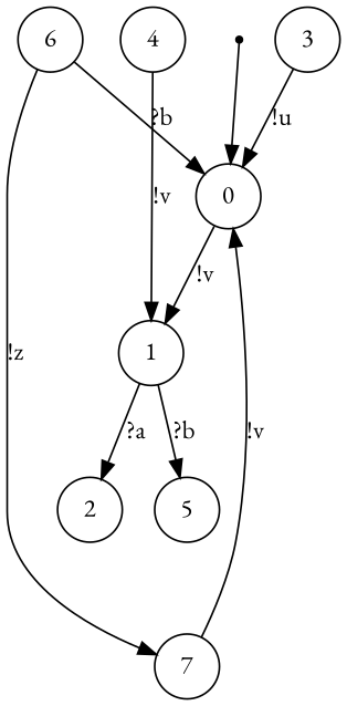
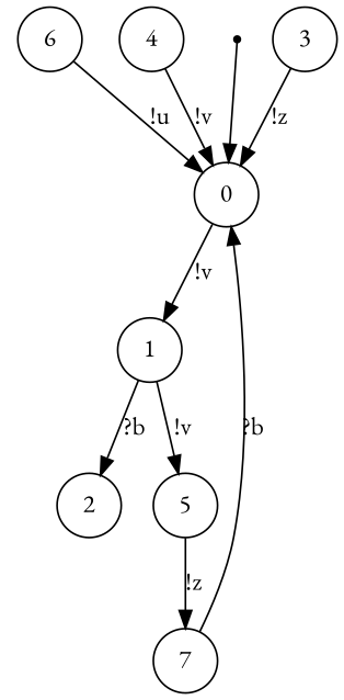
  digraph {
    fontname="EB Garamond"
    node [fontname="EB Garamond" shape=circle]
    edge [fontname="EB Garamond"]
    ENTRY [shape=point]
    0
    1
    5
    2
    7
    6
    4
    3
    ENTRY -> 0
    0 -> 1 [label="!v"]
-   1 -> 5 [label="?b"]
-   1 -> 2 [label="?a"]
-   6 -> 7 [label="!z"]
-   7 -> 0 [label="!v"]
-   6 -> 0 [label="?b"]
-   4 -> 1 [label="!v"]
-   3 -> 0 [label="!u"]
+   1 -> 5 [label="!v"]
+   1 -> 2 [label="?b"]
+   5 -> 7 [label="!z"]
+   7 -> 0 [label="?b"]
+   6 -> 0 [label="!u"]
+   4 -> 0 [label="!v"]
+   3 -> 0 [label="!z"]
  }
